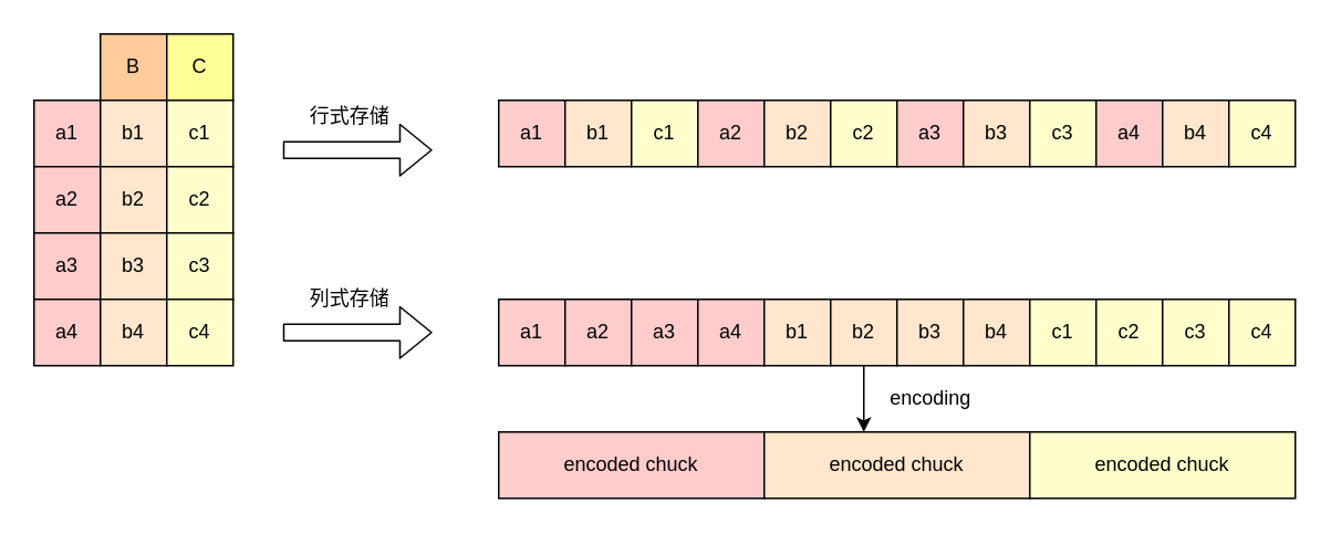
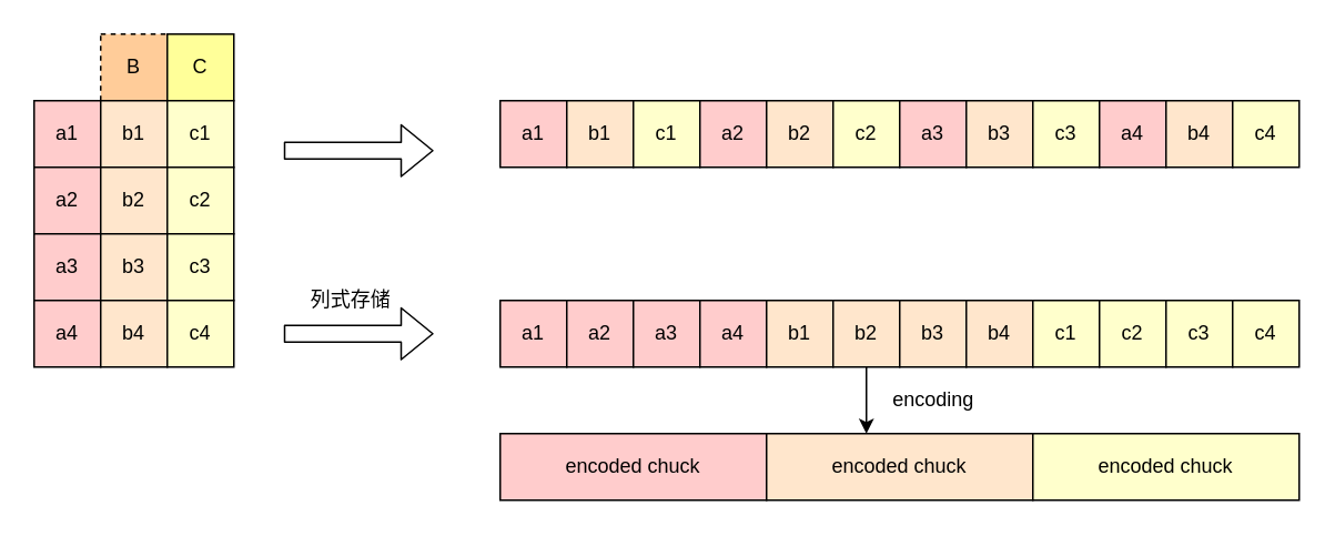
  <mxCell id="0" />
  <mxCell id="1" parent="0" />
  <mxCell id="2" value="" style="group" vertex="1" connectable="0" parent="1"><mxGeometry x="20" y="20" width="120" height="40" as="geometry" /></mxCell>
- <mxCell id="3" value="B" style="rounded=0;whiteSpace=wrap;html=1;fillColor=#FFCC99;" vertex="1" parent="2"><mxGeometry x="40" width="40" height="40" as="geometry" /></mxCell>
+ <mxCell id="3" value="B" style="rounded=0;whiteSpace=wrap;html=1;fillColor=#FFCC99;dashed=1;" vertex="1" parent="2"><mxGeometry x="40" width="40" height="40" as="geometry" /></mxCell>
  <mxCell id="4" value="C" style="rounded=0;whiteSpace=wrap;html=1;fillColor=#FFFF99;" vertex="1" parent="2"><mxGeometry x="80" width="40" height="40" as="geometry" /></mxCell>
  <mxCell id="5" value="" style="group" vertex="1" connectable="0" parent="1"><mxGeometry x="300" y="60" width="120" height="40" as="geometry" /></mxCell>
  <mxCell id="6" value="a1" style="rounded=0;whiteSpace=wrap;html=1;fillColor=#FFCCCC;" vertex="1" parent="5"><mxGeometry width="40" height="40" as="geometry" /></mxCell>
  <mxCell id="7" value="b1" style="rounded=0;whiteSpace=wrap;html=1;fillColor=#FFE6CC;" vertex="1" parent="5"><mxGeometry x="40" width="40" height="40" as="geometry" /></mxCell>
  <mxCell id="8" value="c1" style="rounded=0;whiteSpace=wrap;html=1;fillColor=#FFFFCC;" vertex="1" parent="5"><mxGeometry x="80" width="40" height="40" as="geometry" /></mxCell>
  <mxCell id="9" value="" style="group" vertex="1" connectable="0" parent="1"><mxGeometry x="420" y="60" width="120" height="40" as="geometry" /></mxCell>
  <mxCell id="10" value="a2" style="rounded=0;whiteSpace=wrap;html=1;fillColor=#FFCCCC;" vertex="1" parent="9"><mxGeometry width="40" height="40" as="geometry" /></mxCell>
  <mxCell id="11" value="b2" style="rounded=0;whiteSpace=wrap;html=1;fillColor=#FFE6CC;" vertex="1" parent="9"><mxGeometry x="40" width="40" height="40" as="geometry" /></mxCell>
  <mxCell id="12" value="c2" style="rounded=0;whiteSpace=wrap;html=1;fillColor=#FFFFCC;" vertex="1" parent="9"><mxGeometry x="80" width="40" height="40" as="geometry" /></mxCell>
  <mxCell id="13" value="" style="group" vertex="1" connectable="0" parent="1"><mxGeometry x="540" y="60" width="120" height="40" as="geometry" /></mxCell>
  <mxCell id="14" value="a3" style="rounded=0;whiteSpace=wrap;html=1;fillColor=#FFCCCC;" vertex="1" parent="13"><mxGeometry width="40" height="40" as="geometry" /></mxCell>
  <mxCell id="15" value="b3" style="rounded=0;whiteSpace=wrap;html=1;fillColor=#FFE6CC;" vertex="1" parent="13"><mxGeometry x="40" width="40" height="40" as="geometry" /></mxCell>
  <mxCell id="16" value="c3" style="rounded=0;whiteSpace=wrap;html=1;fillColor=#FFFFCC;" vertex="1" parent="13"><mxGeometry x="80" width="40" height="40" as="geometry" /></mxCell>
  <mxCell id="17" value="" style="group" vertex="1" connectable="0" parent="1"><mxGeometry x="660" y="60" width="120" height="40" as="geometry" /></mxCell>
  <mxCell id="18" value="a4" style="rounded=0;whiteSpace=wrap;html=1;fillColor=#FFCCCC;" vertex="1" parent="17"><mxGeometry width="40" height="40" as="geometry" /></mxCell>
  <mxCell id="19" value="b4" style="rounded=0;whiteSpace=wrap;html=1;fillColor=#FFE6CC;" vertex="1" parent="17"><mxGeometry x="40" width="40" height="40" as="geometry" /></mxCell>
  <mxCell id="20" value="c4" style="rounded=0;whiteSpace=wrap;html=1;fillColor=#FFFFCC;" vertex="1" parent="17"><mxGeometry x="80" width="40" height="40" as="geometry" /></mxCell>
  <mxCell id="21" value="" style="group" vertex="1" connectable="0" parent="1"><mxGeometry x="170" y="60" width="90" height="30" as="geometry" /></mxCell>
  <mxCell id="22" value="" style="shape=flexArrow;endArrow=classic;html=1;" edge="1" parent="21"><mxGeometry width="50" height="50" relative="1" as="geometry"><mxPoint y="30" as="sourcePoint" /><mxPoint x="90" y="30" as="targetPoint" /></mxGeometry></mxCell>
- <mxCell id="23" value="行式存储" style="text;html=1;align=center;verticalAlign=middle;resizable=0;points=[];;autosize=1;" vertex="1" parent="21"><mxGeometry x="10" width="60" height="20" as="geometry" /></mxCell>
  <mxCell id="24" value="" style="shape=flexArrow;endArrow=classic;html=1;" edge="1" parent="1"><mxGeometry width="50" height="50" relative="1" as="geometry"><mxPoint x="170" y="200" as="sourcePoint" /><mxPoint x="260" y="200" as="targetPoint" /></mxGeometry></mxCell>
  <mxCell id="25" value="列式存储" style="text;html=1;align=center;verticalAlign=middle;resizable=0;points=[];;autosize=1;" vertex="1" parent="1"><mxGeometry x="180" y="170" width="60" height="20" as="geometry" /></mxCell>
  <mxCell id="26" value="a1" style="rounded=0;whiteSpace=wrap;html=1;fillColor=#FFCCCC;" vertex="1" parent="1"><mxGeometry x="20" y="60" width="40" height="40" as="geometry" /></mxCell>
  <mxCell id="27" value="b1" style="rounded=0;whiteSpace=wrap;html=1;fillColor=#FFE6CC;" vertex="1" parent="1"><mxGeometry x="60" y="60" width="40" height="40" as="geometry" /></mxCell>
  <mxCell id="28" value="c1" style="rounded=0;whiteSpace=wrap;html=1;fillColor=#FFFFCC;" vertex="1" parent="1"><mxGeometry x="100" y="60" width="40" height="40" as="geometry" /></mxCell>
  <mxCell id="29" value="a2" style="rounded=0;whiteSpace=wrap;html=1;fillColor=#FFCCCC;" vertex="1" parent="1"><mxGeometry x="20" y="100" width="40" height="40" as="geometry" /></mxCell>
  <mxCell id="30" value="b2" style="rounded=0;whiteSpace=wrap;html=1;fillColor=#FFE6CC;" vertex="1" parent="1"><mxGeometry x="60" y="100" width="40" height="40" as="geometry" /></mxCell>
  <mxCell id="31" value="c2" style="rounded=0;whiteSpace=wrap;html=1;fillColor=#FFFFCC;" vertex="1" parent="1"><mxGeometry x="100" y="100" width="40" height="40" as="geometry" /></mxCell>
  <mxCell id="32" value="a3" style="rounded=0;whiteSpace=wrap;html=1;fillColor=#FFCCCC;" vertex="1" parent="1"><mxGeometry x="20" y="140" width="40" height="40" as="geometry" /></mxCell>
  <mxCell id="33" value="b3" style="rounded=0;whiteSpace=wrap;html=1;fillColor=#FFE6CC;" vertex="1" parent="1"><mxGeometry x="60" y="140" width="40" height="40" as="geometry" /></mxCell>
  <mxCell id="34" value="c3" style="rounded=0;whiteSpace=wrap;html=1;fillColor=#FFFFCC;" vertex="1" parent="1"><mxGeometry x="100" y="140" width="40" height="40" as="geometry" /></mxCell>
  <mxCell id="35" value="a4" style="rounded=0;whiteSpace=wrap;html=1;fillColor=#FFCCCC;" vertex="1" parent="1"><mxGeometry x="20" y="180" width="40" height="40" as="geometry" /></mxCell>
  <mxCell id="36" value="b4" style="rounded=0;whiteSpace=wrap;html=1;fillColor=#FFE6CC;" vertex="1" parent="1"><mxGeometry x="60" y="180" width="40" height="40" as="geometry" /></mxCell>
  <mxCell id="37" value="c4" style="rounded=0;whiteSpace=wrap;html=1;fillColor=#FFFFCC;" vertex="1" parent="1"><mxGeometry x="100" y="180" width="40" height="40" as="geometry" /></mxCell>
  <mxCell id="38" value="a1" style="rounded=0;whiteSpace=wrap;html=1;fillColor=#FFCCCC;" vertex="1" parent="1"><mxGeometry x="300" y="180" width="40" height="40" as="geometry" /></mxCell>
  <mxCell id="39" value="a2" style="rounded=0;whiteSpace=wrap;html=1;fillColor=#FFCCCC;" vertex="1" parent="1"><mxGeometry x="340" y="180" width="40" height="40" as="geometry" /></mxCell>
  <mxCell id="40" value="a3" style="rounded=0;whiteSpace=wrap;html=1;fillColor=#FFCCCC;" vertex="1" parent="1"><mxGeometry x="380" y="180" width="40" height="40" as="geometry" /></mxCell>
  <mxCell id="41" value="a4" style="rounded=0;whiteSpace=wrap;html=1;fillColor=#FFCCCC;" vertex="1" parent="1"><mxGeometry x="420" y="180" width="40" height="40" as="geometry" /></mxCell>
  <mxCell id="42" value="b1" style="rounded=0;whiteSpace=wrap;html=1;fillColor=#FFE6CC;" vertex="1" parent="1"><mxGeometry x="460" y="180" width="40" height="40" as="geometry" /></mxCell>
  <mxCell id="43" style="edgeStyle=orthogonalEdgeStyle;rounded=0;orthogonalLoop=1;jettySize=auto;html=1;entryX=0.375;entryY=0;entryDx=0;entryDy=0;entryPerimeter=0;" edge="1" parent="1" source="44" target="52"><mxGeometry relative="1" as="geometry" /></mxCell>
  <mxCell id="44" value="b2" style="rounded=0;whiteSpace=wrap;html=1;fillColor=#FFE6CC;" vertex="1" parent="1"><mxGeometry x="500" y="180" width="40" height="40" as="geometry" /></mxCell>
  <mxCell id="45" value="b3" style="rounded=0;whiteSpace=wrap;html=1;fillColor=#FFE6CC;" vertex="1" parent="1"><mxGeometry x="540" y="180" width="40" height="40" as="geometry" /></mxCell>
  <mxCell id="46" value="b4" style="rounded=0;whiteSpace=wrap;html=1;fillColor=#FFE6CC;" vertex="1" parent="1"><mxGeometry x="580" y="180" width="40" height="40" as="geometry" /></mxCell>
  <mxCell id="47" value="c1" style="rounded=0;whiteSpace=wrap;html=1;fillColor=#FFFFCC;" vertex="1" parent="1"><mxGeometry x="620" y="180" width="40" height="40" as="geometry" /></mxCell>
  <mxCell id="48" value="c2" style="rounded=0;whiteSpace=wrap;html=1;fillColor=#FFFFCC;" vertex="1" parent="1"><mxGeometry x="660" y="180" width="40" height="40" as="geometry" /></mxCell>
  <mxCell id="49" value="c3" style="rounded=0;whiteSpace=wrap;html=1;fillColor=#FFFFCC;" vertex="1" parent="1"><mxGeometry x="700" y="180" width="40" height="40" as="geometry" /></mxCell>
  <mxCell id="50" value="c4" style="rounded=0;whiteSpace=wrap;html=1;fillColor=#FFFFCC;" vertex="1" parent="1"><mxGeometry x="740" y="180" width="40" height="40" as="geometry" /></mxCell>
  <mxCell id="51" value="encoded chuck" style="rounded=0;whiteSpace=wrap;html=1;fillColor=#FFCCCC;" vertex="1" parent="1"><mxGeometry x="300" y="260" width="160" height="40" as="geometry" /></mxCell>
  <mxCell id="52" value="encoded chuck" style="rounded=0;whiteSpace=wrap;html=1;fillColor=#FFE6CC;" vertex="1" parent="1"><mxGeometry x="460" y="260" width="160" height="40" as="geometry" /></mxCell>
  <mxCell id="53" value="encoded chuck" style="rounded=0;whiteSpace=wrap;html=1;fillColor=#FFFFCC;" vertex="1" parent="1"><mxGeometry x="620" y="260" width="160" height="40" as="geometry" /></mxCell>
  <mxCell id="54" value="encoding" style="text;html=1;align=center;verticalAlign=middle;resizable=0;points=[];;autosize=1;" vertex="1" parent="1"><mxGeometry x="530" y="230" width="60" height="20" as="geometry" /></mxCell>
